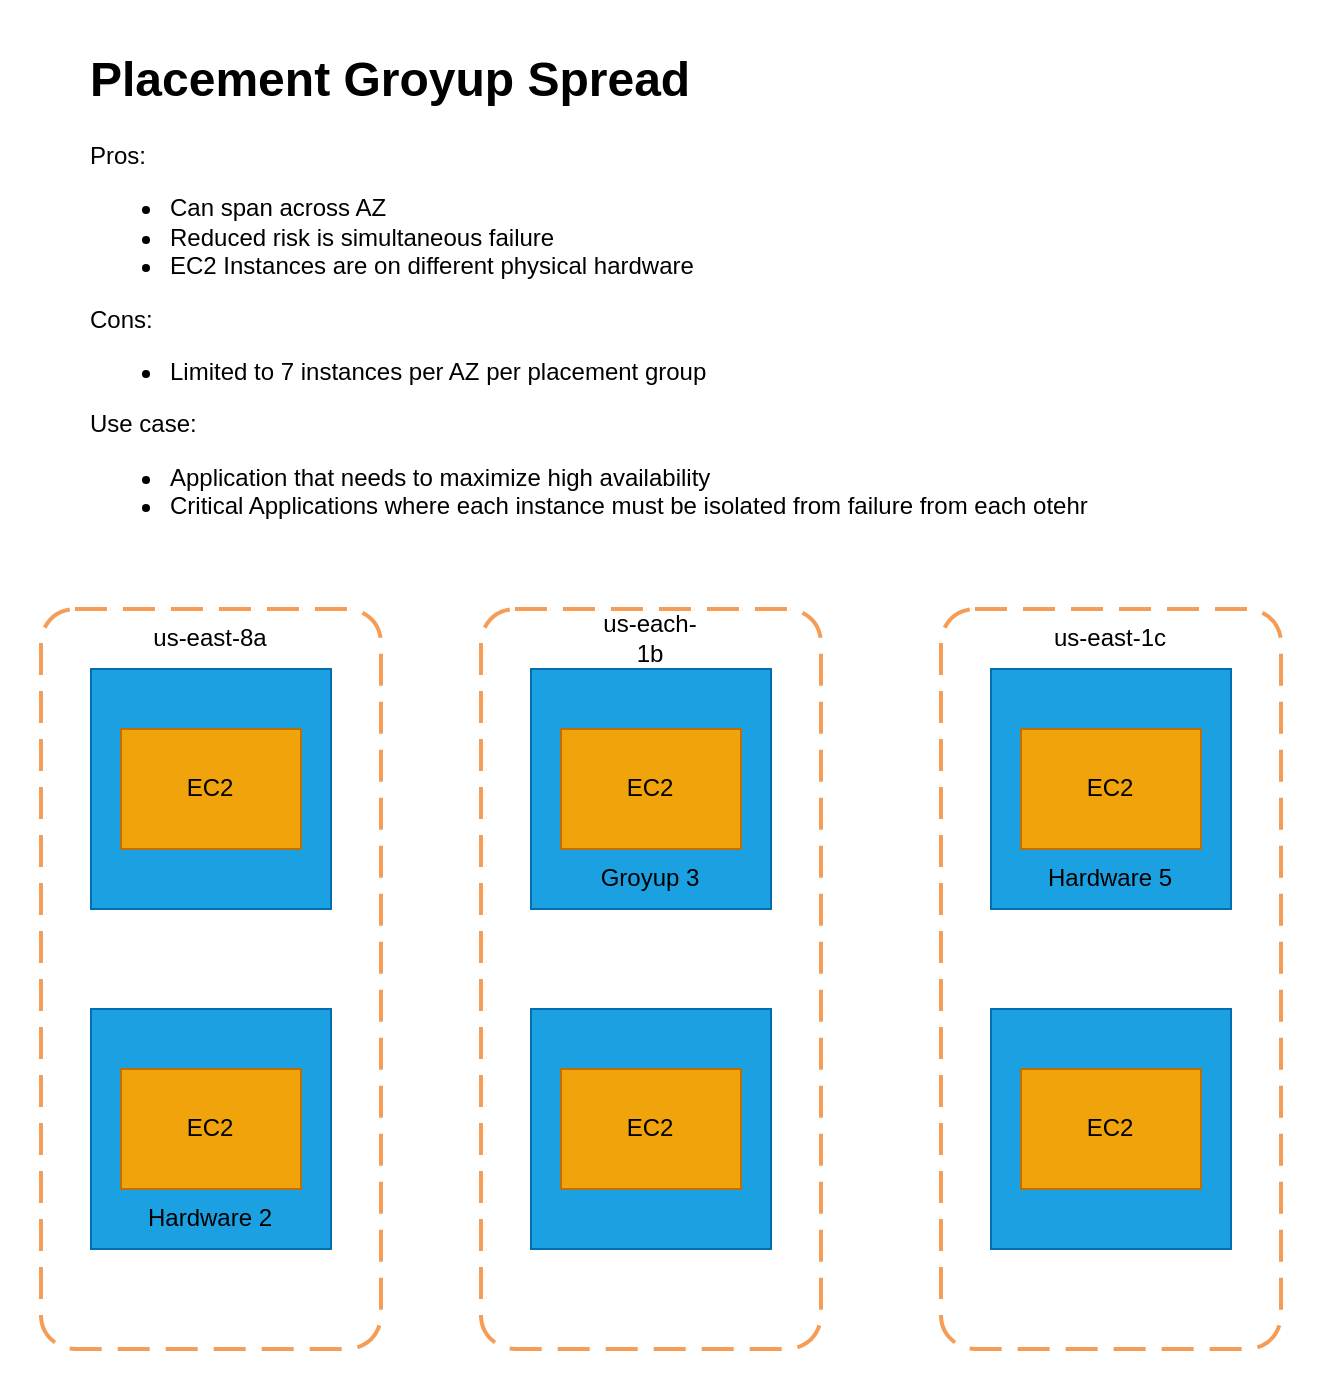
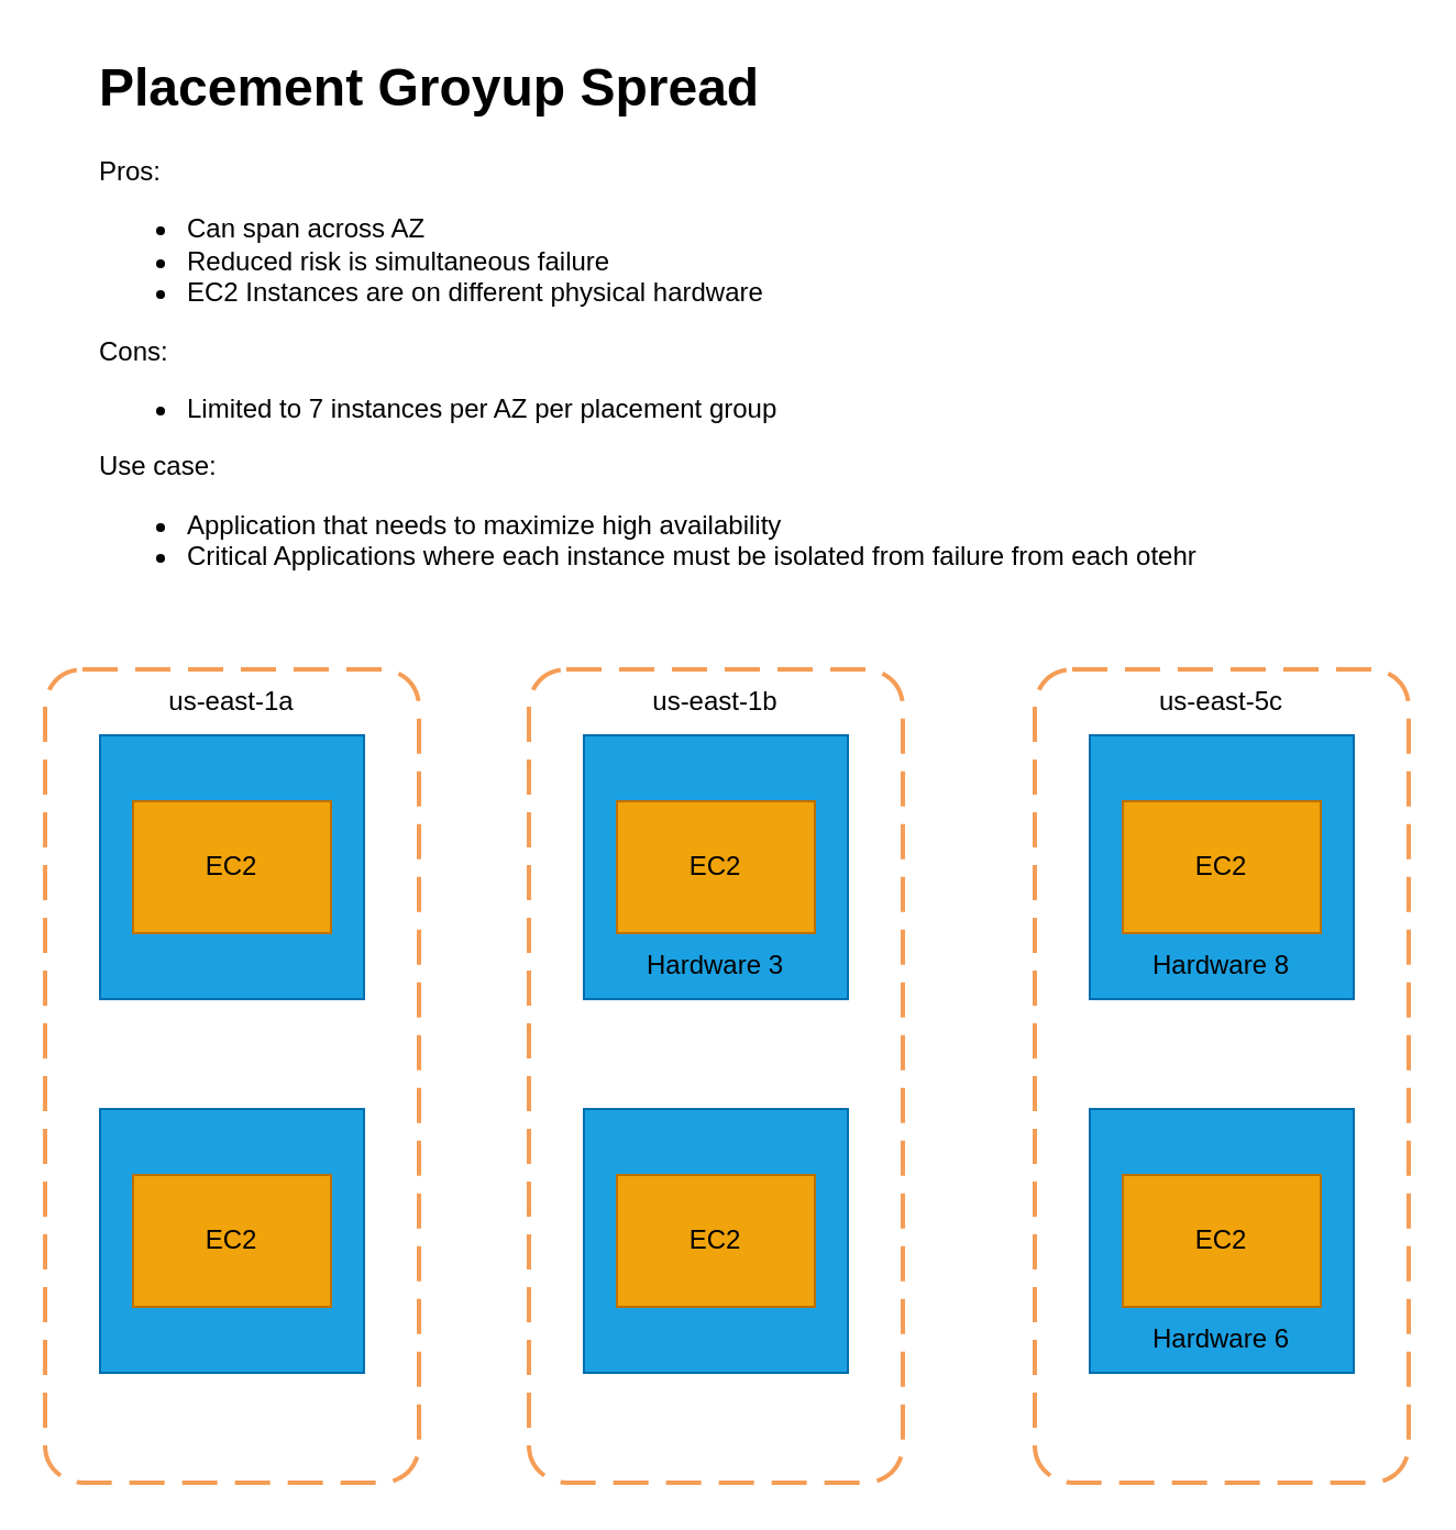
  <mxCell id="0" />
  <mxCell id="1" parent="0" />
  <mxCell id="2" value="&lt;h1&gt;Placement Groyup Spread&lt;/h1&gt;&lt;h1&gt;&lt;div style=&quot;font-size: 12px; font-weight: 400;&quot;&gt;Pros:&lt;/div&gt;&lt;div style=&quot;font-size: 12px; font-weight: 400;&quot;&gt;&lt;ul&gt;&lt;li&gt;Can span across AZ&lt;/li&gt;&lt;li&gt;Reduced risk is simultaneous failure&lt;/li&gt;&lt;li&gt;EC2 Instances are on different physical hardware&lt;/li&gt;&lt;/ul&gt;&lt;/div&gt;&lt;div style=&quot;font-size: 12px; font-weight: 400;&quot;&gt;Cons:&lt;/div&gt;&lt;div style=&quot;font-size: 12px; font-weight: 400;&quot;&gt;&lt;ul&gt;&lt;li&gt;Limited to 7 instances per AZ per placement group&lt;/li&gt;&lt;/ul&gt;&lt;div&gt;Use case:&lt;/div&gt;&lt;div&gt;&lt;ul&gt;&lt;li&gt;Application that needs to maximize high availability&lt;/li&gt;&lt;li&gt;Critical Applications where each instance must be isolated from failure from each otehr&lt;/li&gt;&lt;/ul&gt;&lt;/div&gt;&lt;/div&gt;&lt;/h1&gt;" style="text;html=1;strokeColor=none;fillColor=none;spacing=5;spacingTop=-20;whiteSpace=wrap;overflow=hidden;rounded=0;" vertex="1" parent="1"><mxGeometry x="40" y="20" width="560" height="280" as="geometry" /></mxCell>
  <mxCell id="3" value="" style="rounded=1;arcSize=10;dashed=1;strokeColor=#F59D56;fillColor=none;gradientColor=none;dashPattern=8 4;strokeWidth=2;" vertex="1" parent="1"><mxGeometry x="20" y="304" width="170" height="370" as="geometry" /></mxCell>
- <mxCell id="4" value="us-east-8a" style="text;html=1;strokeColor=none;fillColor=none;align=center;verticalAlign=middle;whiteSpace=wrap;rounded=0;" vertex="1" parent="1"><mxGeometry x="75" y="304" width="60" height="30" as="geometry" /></mxCell>
+ <mxCell id="4" value="us-east-1a" style="text;html=1;strokeColor=none;fillColor=none;align=center;verticalAlign=middle;whiteSpace=wrap;rounded=0;" vertex="1" parent="1"><mxGeometry x="75" y="304" width="60" height="30" as="geometry" /></mxCell>
  <mxCell id="5" value="" style="rounded=1;arcSize=10;dashed=1;strokeColor=#F59D56;fillColor=none;gradientColor=none;dashPattern=8 4;strokeWidth=2;" vertex="1" parent="1"><mxGeometry x="240" y="304" width="170" height="370" as="geometry" /></mxCell>
- <mxCell id="6" value="us-each-1b" style="text;html=1;strokeColor=none;fillColor=none;align=center;verticalAlign=middle;whiteSpace=wrap;rounded=0;" vertex="1" parent="1"><mxGeometry x="295" y="304" width="60" height="30" as="geometry" /></mxCell>
+ <mxCell id="6" value="us-east-1b" style="text;html=1;strokeColor=none;fillColor=none;align=center;verticalAlign=middle;whiteSpace=wrap;rounded=0;" vertex="1" parent="1"><mxGeometry x="295" y="304" width="60" height="30" as="geometry" /></mxCell>
  <mxCell id="7" value="" style="rounded=1;arcSize=10;dashed=1;strokeColor=#F59D56;fillColor=none;gradientColor=none;dashPattern=8 4;strokeWidth=2;" vertex="1" parent="1"><mxGeometry x="470" y="304" width="170" height="370" as="geometry" /></mxCell>
- <mxCell id="8" value="us-east-1c" style="text;html=1;strokeColor=none;fillColor=none;align=center;verticalAlign=middle;whiteSpace=wrap;rounded=0;" vertex="1" parent="1"><mxGeometry x="525" y="304" width="60" height="30" as="geometry" /></mxCell>
+ <mxCell id="8" value="us-east-5c" style="text;html=1;strokeColor=none;fillColor=none;align=center;verticalAlign=middle;whiteSpace=wrap;rounded=0;" vertex="1" parent="1"><mxGeometry x="525" y="304" width="60" height="30" as="geometry" /></mxCell>
  <mxCell id="9" value="" style="rounded=0;whiteSpace=wrap;html=1;fillColor=#1ba1e2;fontColor=#ffffff;strokeColor=#006EAF;" vertex="1" parent="1"><mxGeometry x="45" y="334" width="120" height="120" as="geometry" /></mxCell>
  <mxCell id="10" value="EC2" style="rounded=0;whiteSpace=wrap;html=1;fillColor=#f0a30a;fontColor=#000000;strokeColor=#BD7000;" vertex="1" parent="1"><mxGeometry x="60" y="364" width="90" height="60" as="geometry" /></mxCell>
  <mxCell id="11" value="" style="rounded=0;whiteSpace=wrap;html=1;fillColor=#1ba1e2;fontColor=#ffffff;strokeColor=#006EAF;" vertex="1" parent="1"><mxGeometry x="45" y="504" width="120" height="120" as="geometry" /></mxCell>
  <mxCell id="12" value="EC2" style="rounded=0;whiteSpace=wrap;html=1;fillColor=#f0a30a;fontColor=#000000;strokeColor=#BD7000;" vertex="1" parent="1"><mxGeometry x="60" y="534" width="90" height="60" as="geometry" /></mxCell>
  <mxCell id="13" value="" style="rounded=0;whiteSpace=wrap;html=1;fillColor=#1ba1e2;fontColor=#ffffff;strokeColor=#006EAF;" vertex="1" parent="1"><mxGeometry x="265" y="334" width="120" height="120" as="geometry" /></mxCell>
  <mxCell id="14" value="EC2" style="rounded=0;whiteSpace=wrap;html=1;fillColor=#f0a30a;fontColor=#000000;strokeColor=#BD7000;" vertex="1" parent="1"><mxGeometry x="280" y="364" width="90" height="60" as="geometry" /></mxCell>
  <mxCell id="15" value="" style="rounded=0;whiteSpace=wrap;html=1;fillColor=#1ba1e2;fontColor=#ffffff;strokeColor=#006EAF;" vertex="1" parent="1"><mxGeometry x="265" y="504" width="120" height="120" as="geometry" /></mxCell>
  <mxCell id="16" value="EC2" style="rounded=0;whiteSpace=wrap;html=1;fillColor=#f0a30a;fontColor=#000000;strokeColor=#BD7000;" vertex="1" parent="1"><mxGeometry x="280" y="534" width="90" height="60" as="geometry" /></mxCell>
  <mxCell id="17" value="" style="rounded=0;whiteSpace=wrap;html=1;fillColor=#1ba1e2;fontColor=#ffffff;strokeColor=#006EAF;" vertex="1" parent="1"><mxGeometry x="495" y="334" width="120" height="120" as="geometry" /></mxCell>
  <mxCell id="18" value="EC2" style="rounded=0;whiteSpace=wrap;html=1;fillColor=#f0a30a;fontColor=#000000;strokeColor=#BD7000;" vertex="1" parent="1"><mxGeometry x="510" y="364" width="90" height="60" as="geometry" /></mxCell>
  <mxCell id="19" value="" style="rounded=0;whiteSpace=wrap;html=1;fillColor=#1ba1e2;fontColor=#ffffff;strokeColor=#006EAF;" vertex="1" parent="1"><mxGeometry x="495" y="504" width="120" height="120" as="geometry" /></mxCell>
  <mxCell id="20" value="EC2" style="rounded=0;whiteSpace=wrap;html=1;fillColor=#f0a30a;fontColor=#000000;strokeColor=#BD7000;" vertex="1" parent="1"><mxGeometry x="510" y="534" width="90" height="60" as="geometry" /></mxCell>
- <mxCell id="21" value="Hardware 2" style="text;html=1;strokeColor=none;fillColor=none;align=center;verticalAlign=middle;whiteSpace=wrap;rounded=0;" vertex="1" parent="1"><mxGeometry x="70" y="594" width="70" height="30" as="geometry" /></mxCell>
- <mxCell id="22" value="Groyup 3" style="text;html=1;strokeColor=none;fillColor=none;align=center;verticalAlign=middle;whiteSpace=wrap;rounded=0;" vertex="1" parent="1"><mxGeometry x="290" y="424" width="70" height="30" as="geometry" /></mxCell>
- <mxCell id="23" value="Hardware 5" style="text;html=1;strokeColor=none;fillColor=none;align=center;verticalAlign=middle;whiteSpace=wrap;rounded=0;" vertex="1" parent="1"><mxGeometry x="520" y="424" width="70" height="30" as="geometry" /></mxCell>
+ <mxCell id="22" value="Hardware 3" style="text;html=1;strokeColor=none;fillColor=none;align=center;verticalAlign=middle;whiteSpace=wrap;rounded=0;" vertex="1" parent="1"><mxGeometry x="290" y="424" width="70" height="30" as="geometry" /></mxCell>
+ <mxCell id="23" value="Hardware 8" style="text;html=1;strokeColor=none;fillColor=none;align=center;verticalAlign=middle;whiteSpace=wrap;rounded=0;" vertex="1" parent="1"><mxGeometry x="520" y="424" width="70" height="30" as="geometry" /></mxCell>
+ <mxCell id="24" value="Hardware 6" style="text;html=1;strokeColor=none;fillColor=none;align=center;verticalAlign=middle;whiteSpace=wrap;rounded=0;" vertex="1" parent="1"><mxGeometry x="520" y="594" width="70" height="30" as="geometry" /></mxCell>
